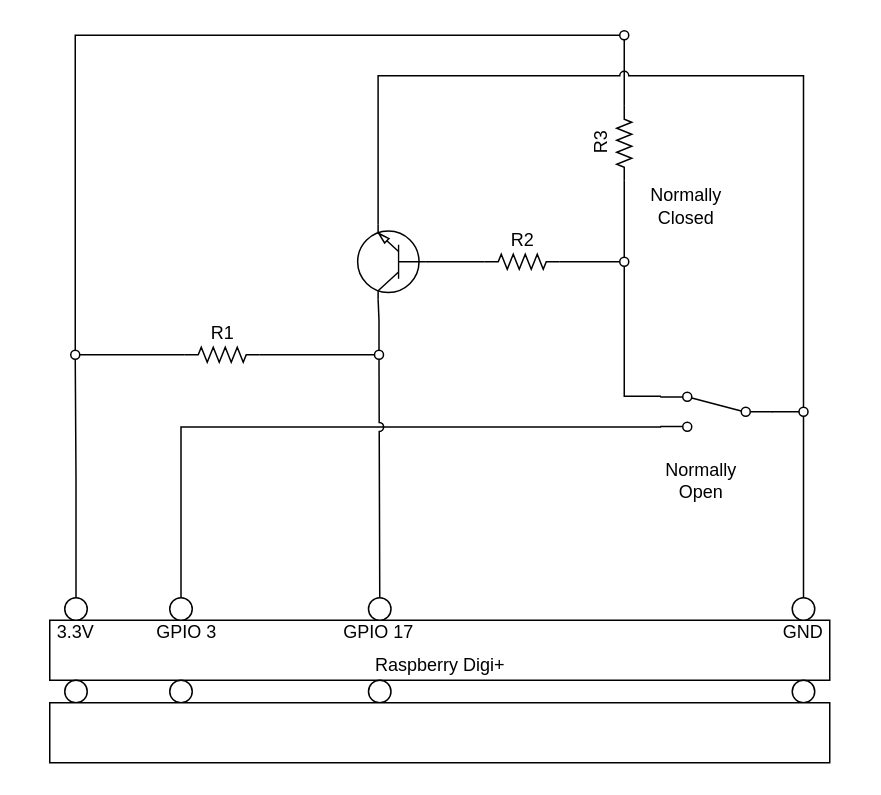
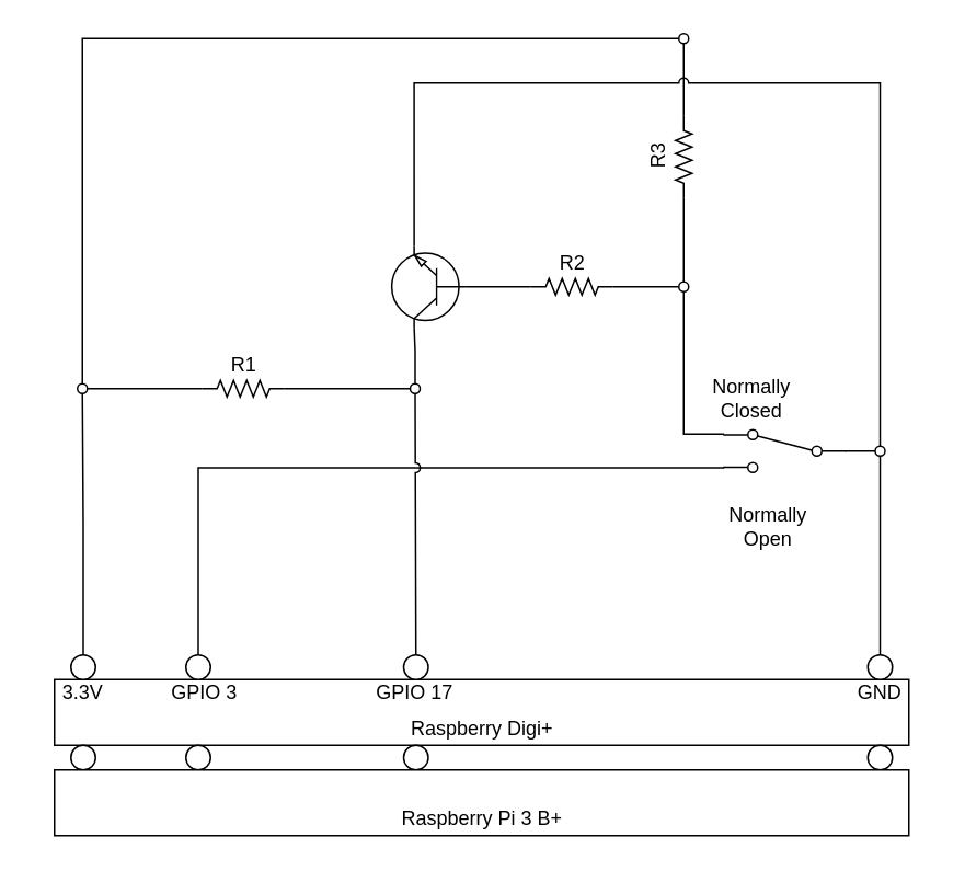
  <mxCell id="0" />
  <mxCell id="1" parent="0" />
  <mxCell id="2" value="" style="rounded=0;whiteSpace=wrap;html=1;" vertex="1" parent="1"><mxGeometry x="32.5" y="413" width="520" height="40" as="geometry" /></mxCell>
  <mxCell id="3" value="" style="html=1;shape=mxgraph.electrical.electro-mechanical.twoWaySwitch;aspect=fixed;elSwitchState=2;flipH=1;flipV=0;" parent="1" vertex="1"><mxGeometry x="439.5" y="261" width="75" height="26" as="geometry" /></mxCell>
  <mxCell id="4" style="edgeStyle=orthogonalEdgeStyle;rounded=0;orthogonalLoop=1;jettySize=auto;html=1;entryX=0.5;entryY=1;entryDx=0;entryDy=0;endArrow=none;endFill=0;" edge="1" parent="1" source="5" target="26"><mxGeometry relative="1" as="geometry" /></mxCell>
  <mxCell id="5" value="" style="pointerEvents=1;verticalLabelPosition=bottom;shadow=0;dashed=0;align=center;html=1;verticalAlign=top;shape=mxgraph.electrical.resistors.resistor_2;rotation=90;" parent="1" vertex="1"><mxGeometry x="390.5" y="90" width="50" height="10" as="geometry" /></mxCell>
  <mxCell id="6" value="" style="verticalLabelPosition=bottom;shadow=0;dashed=0;align=center;html=1;verticalAlign=top;strokeWidth=1;shape=ellipse;perimeter=ellipsePerimeter;" parent="1" vertex="1"><mxGeometry x="245" y="398" width="15" height="15" as="geometry" /></mxCell>
  <mxCell id="7" value="Normally Open" style="text;html=1;strokeColor=none;fillColor=none;align=center;verticalAlign=middle;whiteSpace=wrap;rounded=0;" parent="1" vertex="1"><mxGeometry x="436.5" y="305" width="60" height="30" as="geometry" /></mxCell>
- <mxCell id="8" value="Normally Closed" style="text;html=1;strokeColor=none;fillColor=none;align=center;verticalAlign=middle;whiteSpace=wrap;rounded=0;" parent="1" vertex="1"><mxGeometry x="426.5" y="122" width="60" height="30" as="geometry" /></mxCell>
+ <mxCell id="8" value="Normally Closed" style="text;html=1;strokeColor=none;fillColor=none;align=center;verticalAlign=middle;whiteSpace=wrap;rounded=0;" parent="1" vertex="1"><mxGeometry x="426.5" y="227" width="60" height="30" as="geometry" /></mxCell>
  <mxCell id="9" style="edgeStyle=orthogonalEdgeStyle;rounded=0;orthogonalLoop=1;jettySize=auto;html=1;exitX=0.5;exitY=0;exitDx=0;exitDy=0;entryX=0.992;entryY=0.89;entryDx=0;entryDy=0;entryPerimeter=0;endArrow=none;endFill=0;jumpStyle=arc;" edge="1" parent="1" source="12" target="3"><mxGeometry relative="1" as="geometry"><Array as="points"><mxPoint x="120.5" y="284" /></Array></mxGeometry></mxCell>
  <mxCell id="10" value="GPIO 3" style="text;html=1;strokeColor=none;fillColor=none;align=center;verticalAlign=middle;whiteSpace=wrap;rounded=0;" parent="1" vertex="1"><mxGeometry x="93.5" y="406" width="60" height="30" as="geometry" /></mxCell>
  <mxCell id="11" value="GPIO 17" style="text;html=1;strokeColor=none;fillColor=none;align=center;verticalAlign=middle;whiteSpace=wrap;rounded=0;" parent="1" vertex="1"><mxGeometry x="222" y="406" width="60" height="30" as="geometry" /></mxCell>
  <mxCell id="12" value="" style="verticalLabelPosition=bottom;shadow=0;dashed=0;align=center;html=1;verticalAlign=top;strokeWidth=1;shape=ellipse;perimeter=ellipsePerimeter;" parent="1" vertex="1"><mxGeometry x="112.5" y="398" width="15" height="15" as="geometry" /></mxCell>
  <mxCell id="13" value="" style="verticalLabelPosition=bottom;shadow=0;dashed=0;align=center;html=1;verticalAlign=top;strokeWidth=1;shape=ellipse;perimeter=ellipsePerimeter;" vertex="1" parent="1"><mxGeometry x="112.5" y="453" width="15" height="15" as="geometry" /></mxCell>
  <mxCell id="14" style="edgeStyle=orthogonalEdgeStyle;rounded=0;orthogonalLoop=1;jettySize=auto;html=1;entryX=0.008;entryY=0.489;entryDx=0;entryDy=0;entryPerimeter=0;endArrow=none;endFill=0;exitX=0;exitY=0.5;exitDx=0;exitDy=0;" edge="1" parent="1" source="39" target="3"><mxGeometry relative="1" as="geometry" /></mxCell>
  <mxCell id="15" value="" style="verticalLabelPosition=bottom;shadow=0;dashed=0;align=center;html=1;verticalAlign=top;strokeWidth=1;shape=ellipse;perimeter=ellipsePerimeter;" vertex="1" parent="1"><mxGeometry x="527.5" y="398" width="15" height="15" as="geometry" /></mxCell>
  <mxCell id="16" style="edgeStyle=orthogonalEdgeStyle;rounded=0;orthogonalLoop=1;jettySize=auto;html=1;entryX=0;entryY=0.5;entryDx=0;entryDy=0;endArrow=none;endFill=0;" edge="1" parent="1" source="36" target="26"><mxGeometry relative="1" as="geometry"><mxPoint x="382.5" y="123" as="targetPoint" /><Array as="points"><mxPoint x="49.5" y="23" /></Array></mxGeometry></mxCell>
  <mxCell id="17" value="" style="verticalLabelPosition=bottom;shadow=0;dashed=0;align=center;html=1;verticalAlign=top;strokeWidth=1;shape=ellipse;perimeter=ellipsePerimeter;" vertex="1" parent="1"><mxGeometry x="42.5" y="398" width="15" height="15" as="geometry" /></mxCell>
  <mxCell id="18" value="" style="verticalLabelPosition=bottom;shadow=0;dashed=0;align=center;html=1;verticalAlign=top;strokeWidth=1;shape=ellipse;perimeter=ellipsePerimeter;" vertex="1" parent="1"><mxGeometry x="42.5" y="453" width="15" height="15" as="geometry" /></mxCell>
  <mxCell id="19" value="" style="verticalLabelPosition=bottom;shadow=0;dashed=0;align=center;html=1;verticalAlign=top;strokeWidth=1;shape=ellipse;perimeter=ellipsePerimeter;" vertex="1" parent="1"><mxGeometry x="245" y="453" width="15" height="15" as="geometry" /></mxCell>
  <mxCell id="20" value="" style="verticalLabelPosition=bottom;shadow=0;dashed=0;align=center;html=1;verticalAlign=top;strokeWidth=1;shape=ellipse;perimeter=ellipsePerimeter;" vertex="1" parent="1"><mxGeometry x="527.5" y="453" width="15" height="15" as="geometry" /></mxCell>
  <mxCell id="21" value="" style="pointerEvents=1;verticalLabelPosition=bottom;shadow=0;dashed=0;align=center;html=1;verticalAlign=top;shape=mxgraph.electrical.resistors.resistor_2;rotation=0;" vertex="1" parent="1"><mxGeometry x="322.5" y="169" width="50" height="10" as="geometry" /></mxCell>
  <mxCell id="22" style="edgeStyle=orthogonalEdgeStyle;rounded=0;orthogonalLoop=1;jettySize=auto;html=1;exitX=0.5;exitY=1;exitDx=0;exitDy=0;endArrow=none;endFill=0;entryX=0.994;entryY=0.104;entryDx=0;entryDy=0;entryPerimeter=0;" edge="1" parent="1" source="25" target="3"><mxGeometry relative="1" as="geometry"><mxPoint x="392.5" y="273" as="targetPoint" /><Array as="points"><mxPoint x="415.5" y="264" /></Array></mxGeometry></mxCell>
  <mxCell id="23" style="edgeStyle=orthogonalEdgeStyle;rounded=0;orthogonalLoop=1;jettySize=auto;html=1;entryX=1;entryY=0.5;entryDx=0;entryDy=0;entryPerimeter=0;endArrow=none;endFill=0;" edge="1" parent="1" source="25" target="21"><mxGeometry relative="1" as="geometry" /></mxCell>
  <mxCell id="24" style="edgeStyle=orthogonalEdgeStyle;rounded=0;orthogonalLoop=1;jettySize=auto;html=1;entryX=1;entryY=0.5;entryDx=0;entryDy=0;entryPerimeter=0;endArrow=none;endFill=0;" edge="1" parent="1" source="25" target="5"><mxGeometry relative="1" as="geometry" /></mxCell>
  <mxCell id="25" value="" style="verticalLabelPosition=bottom;shadow=0;dashed=0;align=center;html=1;verticalAlign=top;strokeWidth=1;shape=ellipse;perimeter=ellipsePerimeter;" vertex="1" parent="1"><mxGeometry x="412.5" y="171" width="6" height="6" as="geometry" /></mxCell>
  <mxCell id="26" value="" style="verticalLabelPosition=bottom;shadow=0;dashed=0;align=center;html=1;verticalAlign=top;strokeWidth=1;shape=ellipse;perimeter=ellipsePerimeter;" vertex="1" parent="1"><mxGeometry x="412.5" y="20" width="6" height="6" as="geometry" /></mxCell>
  <mxCell id="27" style="edgeStyle=orthogonalEdgeStyle;rounded=0;orthogonalLoop=1;jettySize=auto;html=1;entryX=0;entryY=0.5;entryDx=0;entryDy=0;entryPerimeter=0;endArrow=none;endFill=0;" edge="1" parent="1" source="28" target="21"><mxGeometry relative="1" as="geometry" /></mxCell>
  <mxCell id="28" value="" style="verticalLabelPosition=bottom;shadow=0;dashed=0;align=center;html=1;verticalAlign=top;shape=mxgraph.electrical.transistors.npn_transistor_1;flipH=1;flipV=1;" vertex="1" parent="1"><mxGeometry x="236.75" y="149" width="47.5" height="50" as="geometry" /></mxCell>
  <mxCell id="29" style="edgeStyle=orthogonalEdgeStyle;rounded=0;orthogonalLoop=1;jettySize=auto;html=1;entryX=0.7;entryY=0;entryDx=0;entryDy=0;entryPerimeter=0;endArrow=none;endFill=0;" edge="1" parent="1" source="31" target="28"><mxGeometry relative="1" as="geometry" /></mxCell>
  <mxCell id="30" style="edgeStyle=orthogonalEdgeStyle;rounded=0;orthogonalLoop=1;jettySize=auto;html=1;endArrow=none;endFill=0;jumpStyle=arc;" edge="1" parent="1" source="31" target="6"><mxGeometry relative="1" as="geometry" /></mxCell>
  <mxCell id="31" value="" style="verticalLabelPosition=bottom;shadow=0;dashed=0;align=center;html=1;verticalAlign=top;strokeWidth=1;shape=ellipse;perimeter=ellipsePerimeter;" vertex="1" parent="1"><mxGeometry x="249" y="233" width="6" height="6" as="geometry" /></mxCell>
  <mxCell id="32" style="edgeStyle=orthogonalEdgeStyle;rounded=0;orthogonalLoop=1;jettySize=auto;html=1;entryX=0;entryY=0.5;entryDx=0;entryDy=0;endArrow=none;endFill=0;" edge="1" parent="1" source="33" target="31"><mxGeometry relative="1" as="geometry" /></mxCell>
  <mxCell id="33" value="" style="pointerEvents=1;verticalLabelPosition=bottom;shadow=0;dashed=0;align=center;html=1;verticalAlign=top;shape=mxgraph.electrical.resistors.resistor_2;rotation=0;" vertex="1" parent="1"><mxGeometry x="122.5" y="231" width="50" height="10" as="geometry" /></mxCell>
  <mxCell id="34" value="" style="edgeStyle=orthogonalEdgeStyle;rounded=0;orthogonalLoop=1;jettySize=auto;html=1;entryX=0.5;entryY=1;entryDx=0;entryDy=0;endArrow=none;endFill=0;" edge="1" parent="1" source="17" target="36"><mxGeometry relative="1" as="geometry"><mxPoint x="412.5" y="23" as="targetPoint" /><mxPoint x="50.5" y="398" as="sourcePoint" /><Array as="points" /></mxGeometry></mxCell>
  <mxCell id="35" style="edgeStyle=orthogonalEdgeStyle;rounded=0;orthogonalLoop=1;jettySize=auto;html=1;entryX=0;entryY=0.5;entryDx=0;entryDy=0;entryPerimeter=0;endArrow=none;endFill=0;" edge="1" parent="1" source="36" target="33"><mxGeometry relative="1" as="geometry" /></mxCell>
  <mxCell id="36" value="" style="verticalLabelPosition=bottom;shadow=0;dashed=0;align=center;html=1;verticalAlign=top;strokeWidth=1;shape=ellipse;perimeter=ellipsePerimeter;" vertex="1" parent="1"><mxGeometry x="46.5" y="233" width="6" height="6" as="geometry" /></mxCell>
  <mxCell id="37" value="" style="edgeStyle=orthogonalEdgeStyle;rounded=0;orthogonalLoop=1;jettySize=auto;html=1;entryX=0.5;entryY=1;entryDx=0;entryDy=0;endArrow=none;endFill=0;exitX=0.5;exitY=0;exitDx=0;exitDy=0;" edge="1" parent="1" source="15" target="39"><mxGeometry relative="1" as="geometry"><mxPoint x="535.5" y="398" as="sourcePoint" /><mxPoint x="513.5" y="274" as="targetPoint" /></mxGeometry></mxCell>
  <mxCell id="38" style="edgeStyle=orthogonalEdgeStyle;rounded=0;orthogonalLoop=1;jettySize=auto;html=1;entryX=0.7;entryY=1;entryDx=0;entryDy=0;entryPerimeter=0;endArrow=none;endFill=0;jumpStyle=arc;" edge="1" parent="1" source="39" target="28"><mxGeometry relative="1" as="geometry"><mxPoint x="252" y="70" as="targetPoint" /><Array as="points"><mxPoint x="535.5" y="50" /><mxPoint x="251.5" y="50" /><mxPoint x="251.5" y="149" /></Array></mxGeometry></mxCell>
  <mxCell id="39" value="" style="verticalLabelPosition=bottom;shadow=0;dashed=0;align=center;html=1;verticalAlign=top;strokeWidth=1;shape=ellipse;perimeter=ellipsePerimeter;" vertex="1" parent="1"><mxGeometry x="532" y="271" width="6" height="6" as="geometry" /></mxCell>
  <mxCell id="40" value="Raspberry Digi+" style="text;html=1;strokeColor=none;fillColor=none;align=center;verticalAlign=middle;whiteSpace=wrap;rounded=0;" vertex="1" parent="1"><mxGeometry x="32.5" y="433" width="520" height="20" as="geometry" /></mxCell>
  <mxCell id="41" value="GND" style="text;html=1;strokeColor=none;fillColor=none;align=center;verticalAlign=middle;whiteSpace=wrap;rounded=0;" vertex="1" parent="1"><mxGeometry x="505" y="406" width="60" height="30" as="geometry" /></mxCell>
  <mxCell id="42" value="3.3V" style="text;html=1;strokeColor=none;fillColor=none;align=center;verticalAlign=middle;whiteSpace=wrap;rounded=0;" vertex="1" parent="1"><mxGeometry x="20" y="406" width="60" height="30" as="geometry" /></mxCell>
  <mxCell id="43" value="" style="rounded=0;whiteSpace=wrap;html=1;" vertex="1" parent="1"><mxGeometry x="32.5" y="468" width="520" height="40" as="geometry" /></mxCell>
+ <mxCell id="44" value="Raspberry Pi 3 B+" style="text;html=1;strokeColor=none;fillColor=none;align=center;verticalAlign=middle;whiteSpace=wrap;rounded=0;" vertex="1" parent="1"><mxGeometry x="32.5" y="488" width="520" height="20" as="geometry" /></mxCell>
  <mxCell id="45" value="R1" style="text;html=1;strokeColor=none;fillColor=none;align=center;verticalAlign=middle;whiteSpace=wrap;rounded=0;" vertex="1" parent="1"><mxGeometry x="117.5" y="207" width="60" height="30" as="geometry" /></mxCell>
  <mxCell id="46" value="R2" style="text;html=1;strokeColor=none;fillColor=none;align=center;verticalAlign=middle;whiteSpace=wrap;rounded=0;" vertex="1" parent="1"><mxGeometry x="317.5" y="145" width="60" height="30" as="geometry" /></mxCell>
  <mxCell id="47" value="R3" style="text;html=1;strokeColor=none;fillColor=none;align=center;verticalAlign=middle;whiteSpace=wrap;rounded=0;rotation=-90;" vertex="1" parent="1"><mxGeometry x="370.5" y="80" width="60" height="30" as="geometry" /></mxCell>
